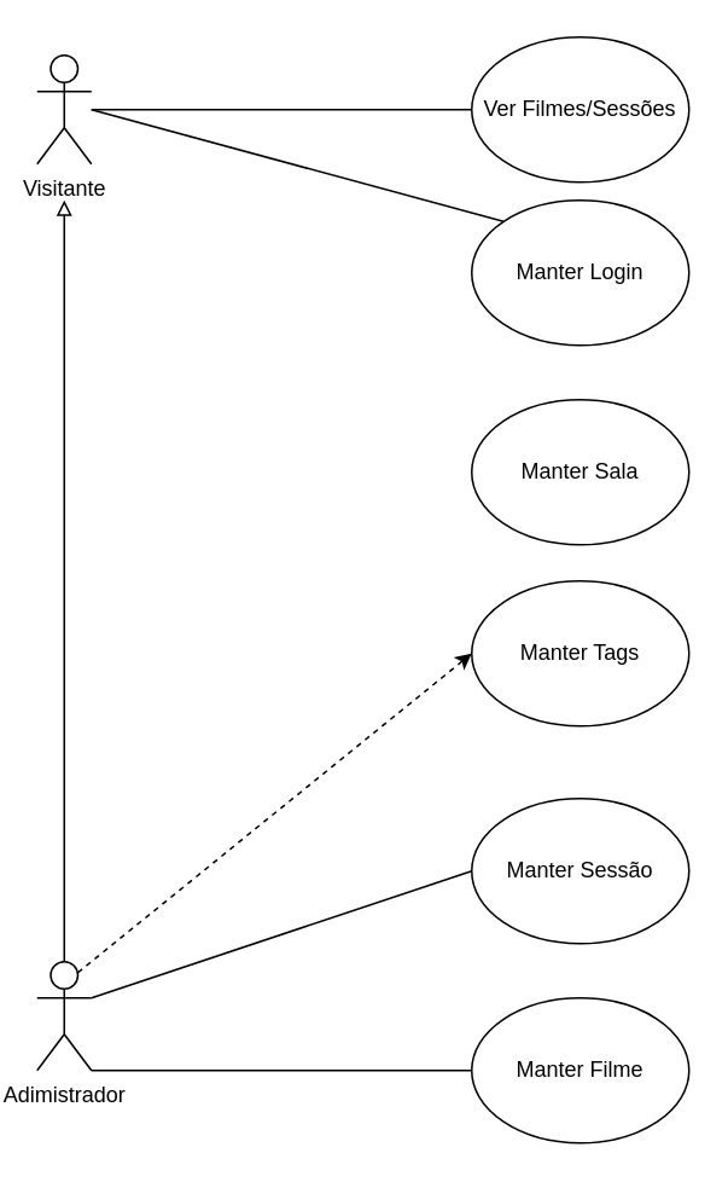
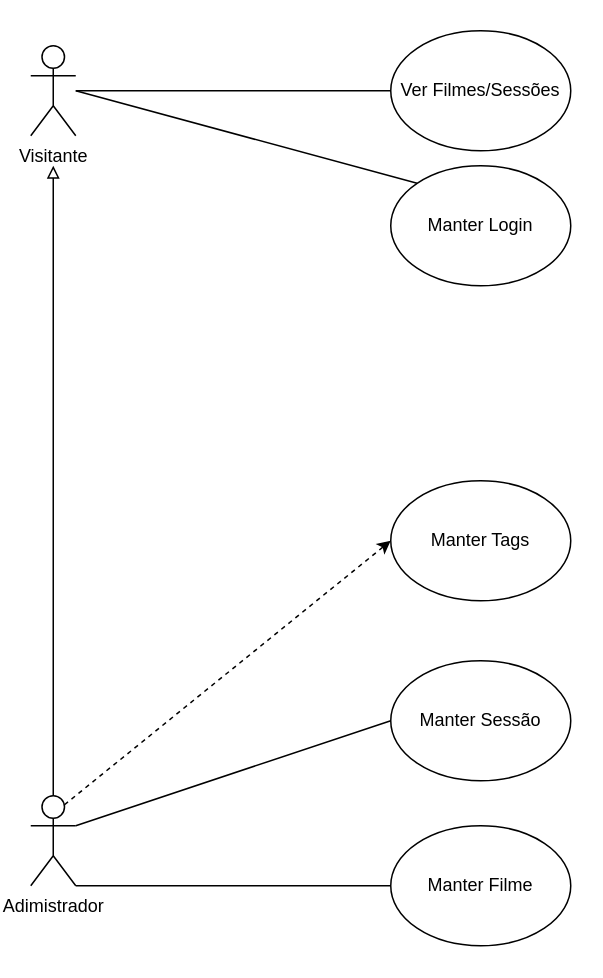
  <mxCell id="0" />
  <mxCell id="1" parent="0" />
  <mxCell id="2" value="Visitante" style="shape=umlActor;verticalLabelPosition=bottom;verticalAlign=top;html=1;outlineConnect=0;" parent="1" vertex="1"><mxGeometry x="20" y="30" width="30" height="60" as="geometry" /></mxCell>
  <mxCell id="3" style="edgeStyle=none;html=1;exitX=1;exitY=1;exitDx=0;exitDy=0;exitPerimeter=0;entryX=0;entryY=0.5;entryDx=0;entryDy=0;shadow=0;endArrow=none;endFill=0;strokeColor=default;" parent="1" source="5" target="12" edge="1"><mxGeometry relative="1" as="geometry" /></mxCell>
  <mxCell id="4" style="edgeStyle=none;html=1;exitX=0.75;exitY=0.1;exitDx=0;exitDy=0;exitPerimeter=0;entryX=0;entryY=0.5;entryDx=0;entryDy=0;dashed=1;" edge="1" parent="1" source="5" target="15"><mxGeometry relative="1" as="geometry" /></mxCell>
  <mxCell id="5" value="Adimistrador" style="shape=umlActor;verticalLabelPosition=bottom;verticalAlign=top;html=1;outlineConnect=0;" parent="1" vertex="1"><mxGeometry x="20" y="530" width="30" height="60" as="geometry" /></mxCell>
  <mxCell id="6" value="Ver Filmes/Sessões" style="ellipse;whiteSpace=wrap;html=1;" parent="1" vertex="1"><mxGeometry x="260" y="20" width="120" height="80" as="geometry" /></mxCell>
  <mxCell id="7" value="" style="endArrow=none;html=1;entryX=0;entryY=0.5;entryDx=0;entryDy=0;" parent="1" source="2" target="6" edge="1"><mxGeometry width="50" height="50" relative="1" as="geometry"><mxPoint x="80" y="95" as="sourcePoint" /><mxPoint x="150" y="60" as="targetPoint" /><Array as="points" /></mxGeometry></mxCell>
  <mxCell id="8" value="" style="endArrow=block;html=1;exitX=0.5;exitY=0;exitDx=0;exitDy=0;exitPerimeter=0;strokeColor=default;shadow=0;endFill=0;" parent="1" source="5" edge="1"><mxGeometry width="50" height="50" relative="1" as="geometry"><mxPoint x="30" y="270" as="sourcePoint" /><mxPoint x="35" y="110" as="targetPoint" /></mxGeometry></mxCell>
  <mxCell id="9" value="Manter Login" style="ellipse;whiteSpace=wrap;html=1;" parent="1" vertex="1"><mxGeometry x="260" y="110" width="120" height="80" as="geometry" /></mxCell>
  <mxCell id="10" value="" style="endArrow=none;html=1;entryX=0;entryY=0;entryDx=0;entryDy=0;" parent="1" target="9" edge="1"><mxGeometry width="50" height="50" relative="1" as="geometry"><mxPoint x="50" y="60" as="sourcePoint" /><mxPoint x="120" y="110" as="targetPoint" /></mxGeometry></mxCell>
- <mxCell id="11" value="Manter Sala" style="ellipse;whiteSpace=wrap;html=1;" parent="1" vertex="1"><mxGeometry x="260" y="220" width="120" height="80" as="geometry" /></mxCell>
  <mxCell id="12" value="Manter Filme" style="ellipse;whiteSpace=wrap;html=1;" parent="1" vertex="1"><mxGeometry x="260" y="550" width="120" height="80" as="geometry" /></mxCell>
  <mxCell id="13" value="Manter Sessão" style="ellipse;whiteSpace=wrap;html=1;" parent="1" vertex="1"><mxGeometry x="260" y="440" width="120" height="80" as="geometry" /></mxCell>
  <mxCell id="14" value="" style="endArrow=none;html=1;entryX=0;entryY=0.5;entryDx=0;entryDy=0;exitX=1;exitY=0.333;exitDx=0;exitDy=0;exitPerimeter=0;" parent="1" source="5" target="13" edge="1"><mxGeometry width="50" height="50" relative="1" as="geometry"><mxPoint x="40" y="440" as="sourcePoint" /><mxPoint x="90" y="390" as="targetPoint" /></mxGeometry></mxCell>
  <mxCell id="15" value="Manter Tags" style="ellipse;whiteSpace=wrap;html=1;" vertex="1" parent="1"><mxGeometry x="260" y="320" width="120" height="80" as="geometry" /></mxCell>
